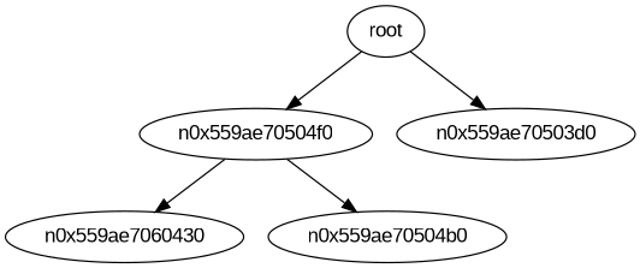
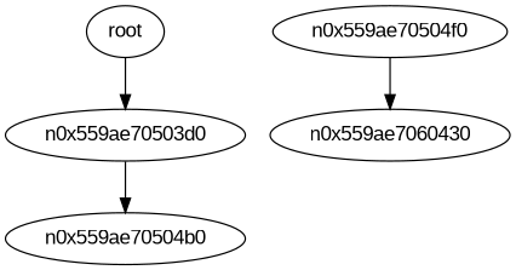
  digraph {
    fontname="Liberation Sans"
    node [fontname="Liberation Sans"]
    edge [fontname="Liberation Sans"]
    n1 [label=root]
    n0x559ae70504f0
    n0x559ae70503d0
    n4 [label=n0x559ae7060430]
    n0x559ae70504b0
-   n1 -> n0x559ae70504f0
    n1 -> n0x559ae70503d0
    n0x559ae70504f0 -> n4
-   n0x559ae70504f0 -> n0x559ae70504b0
+   n0x559ae70503d0 -> n0x559ae70504b0
  }
